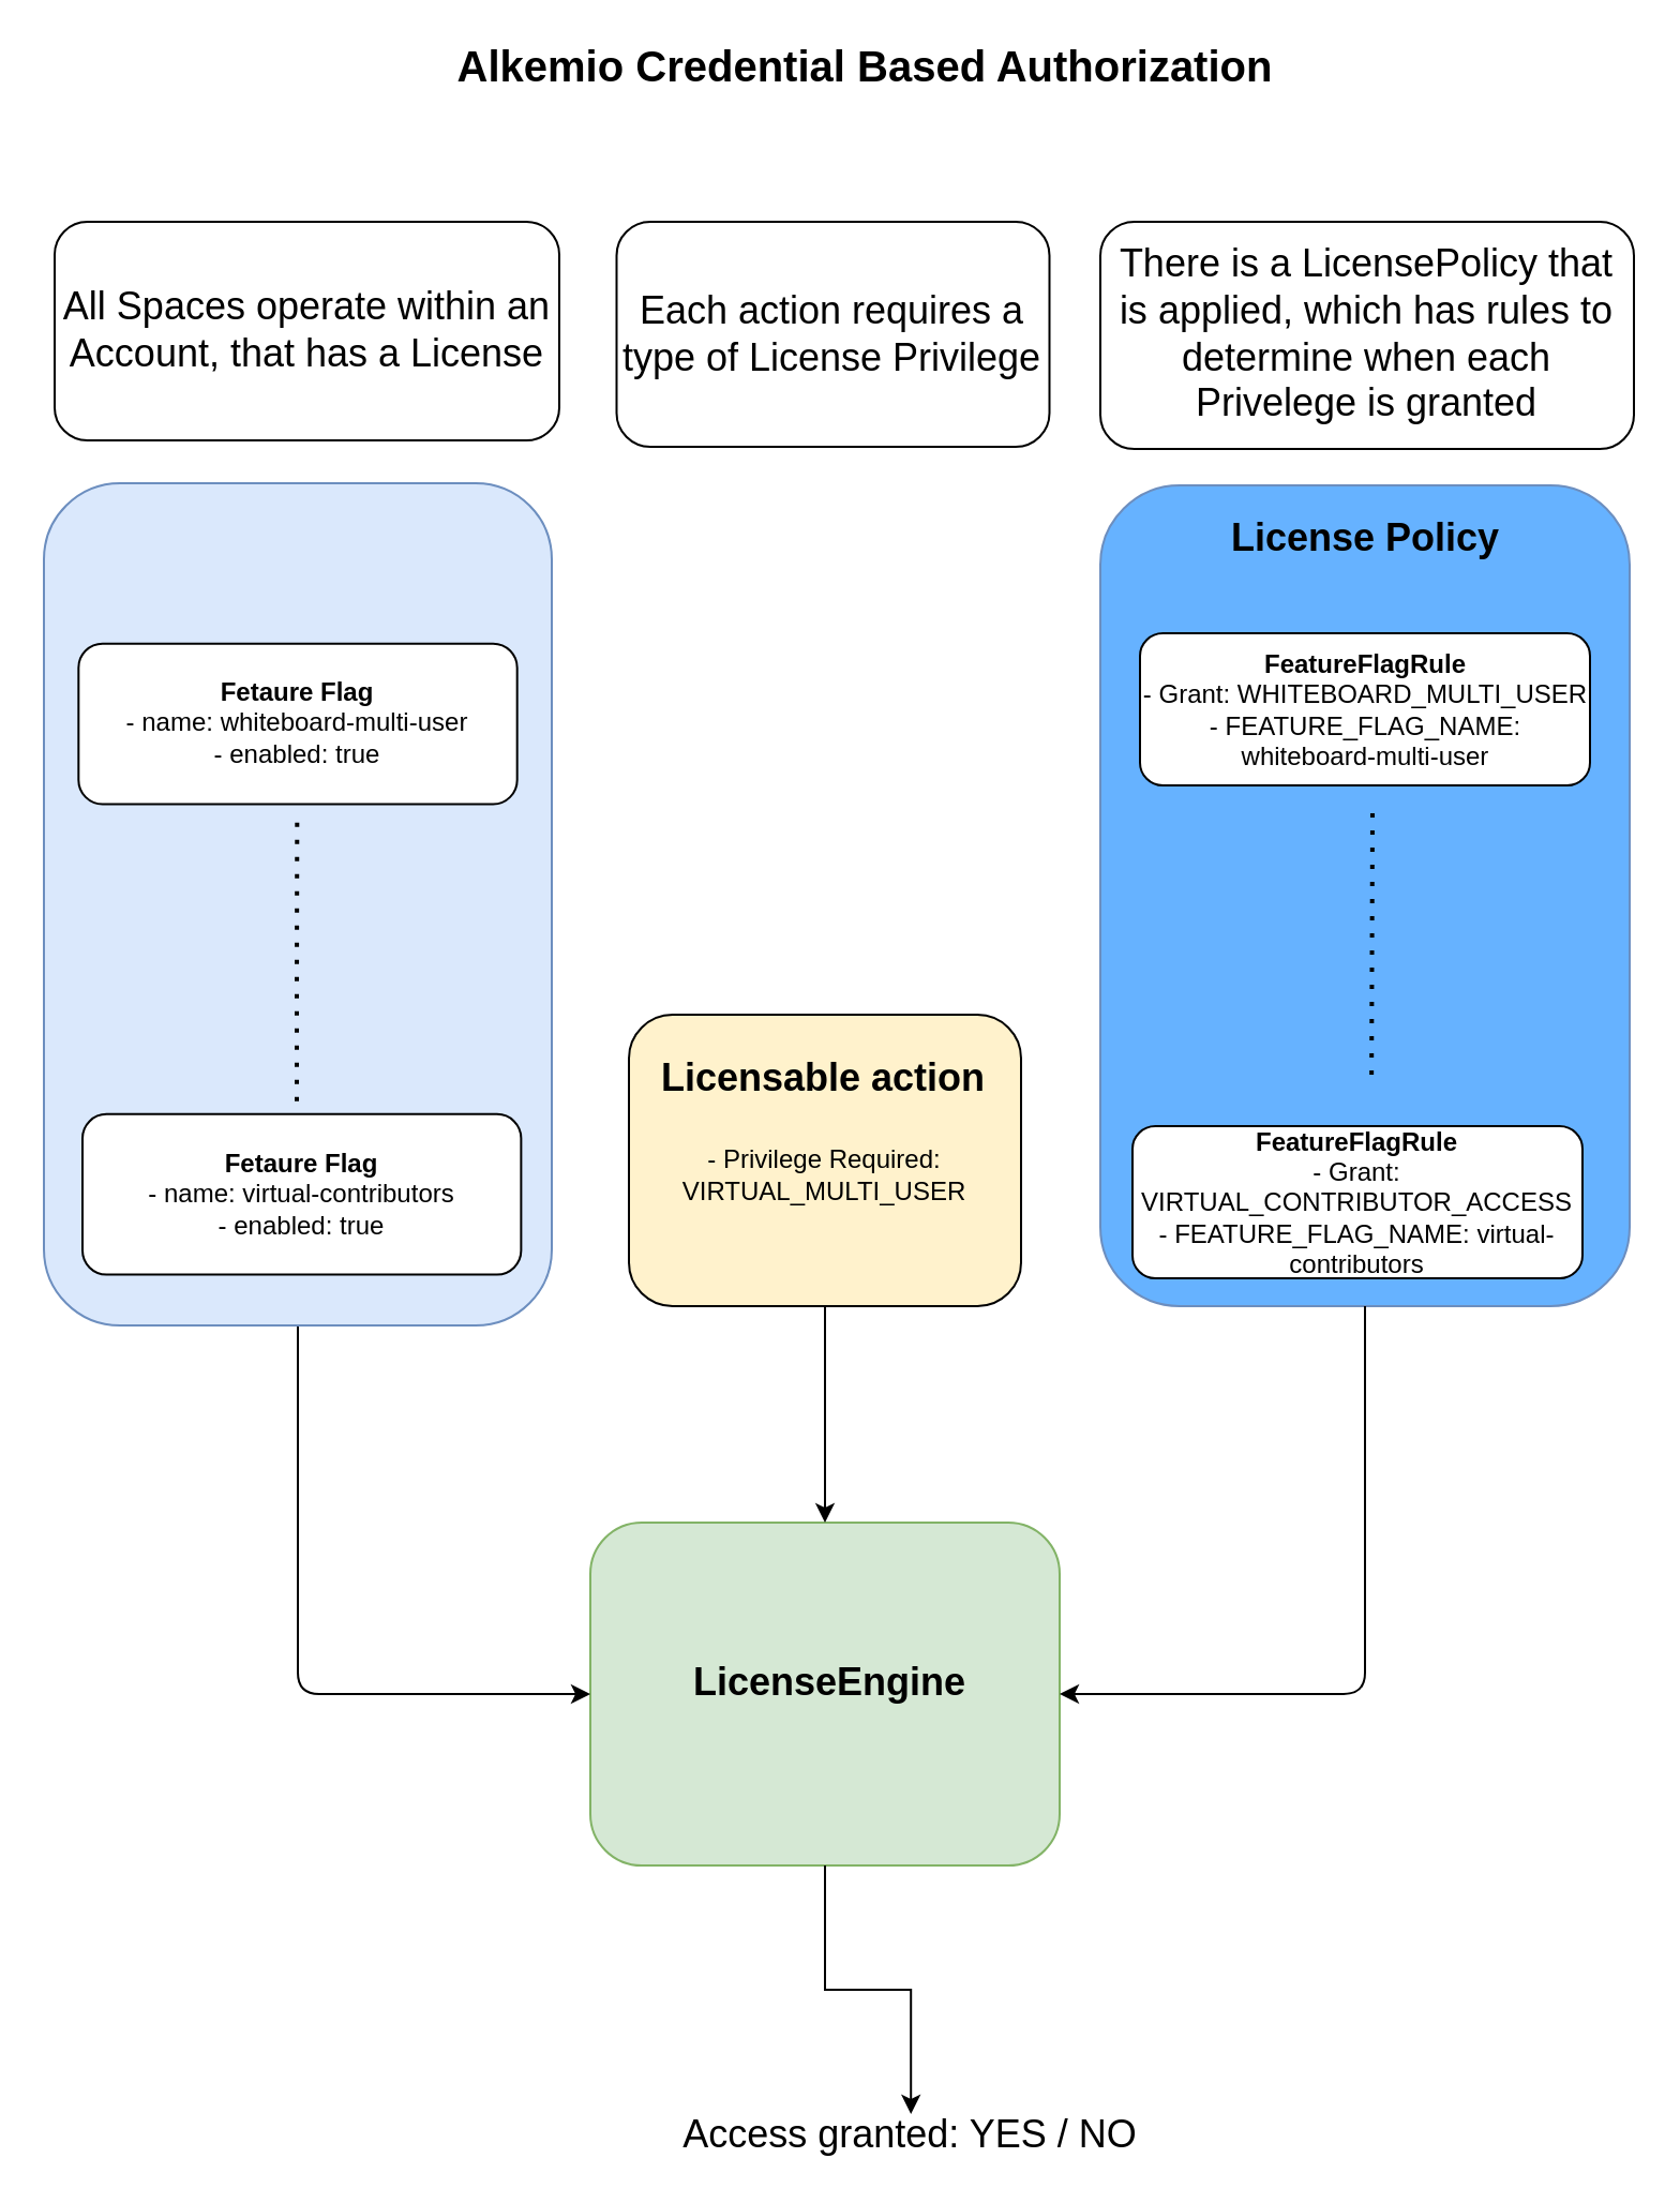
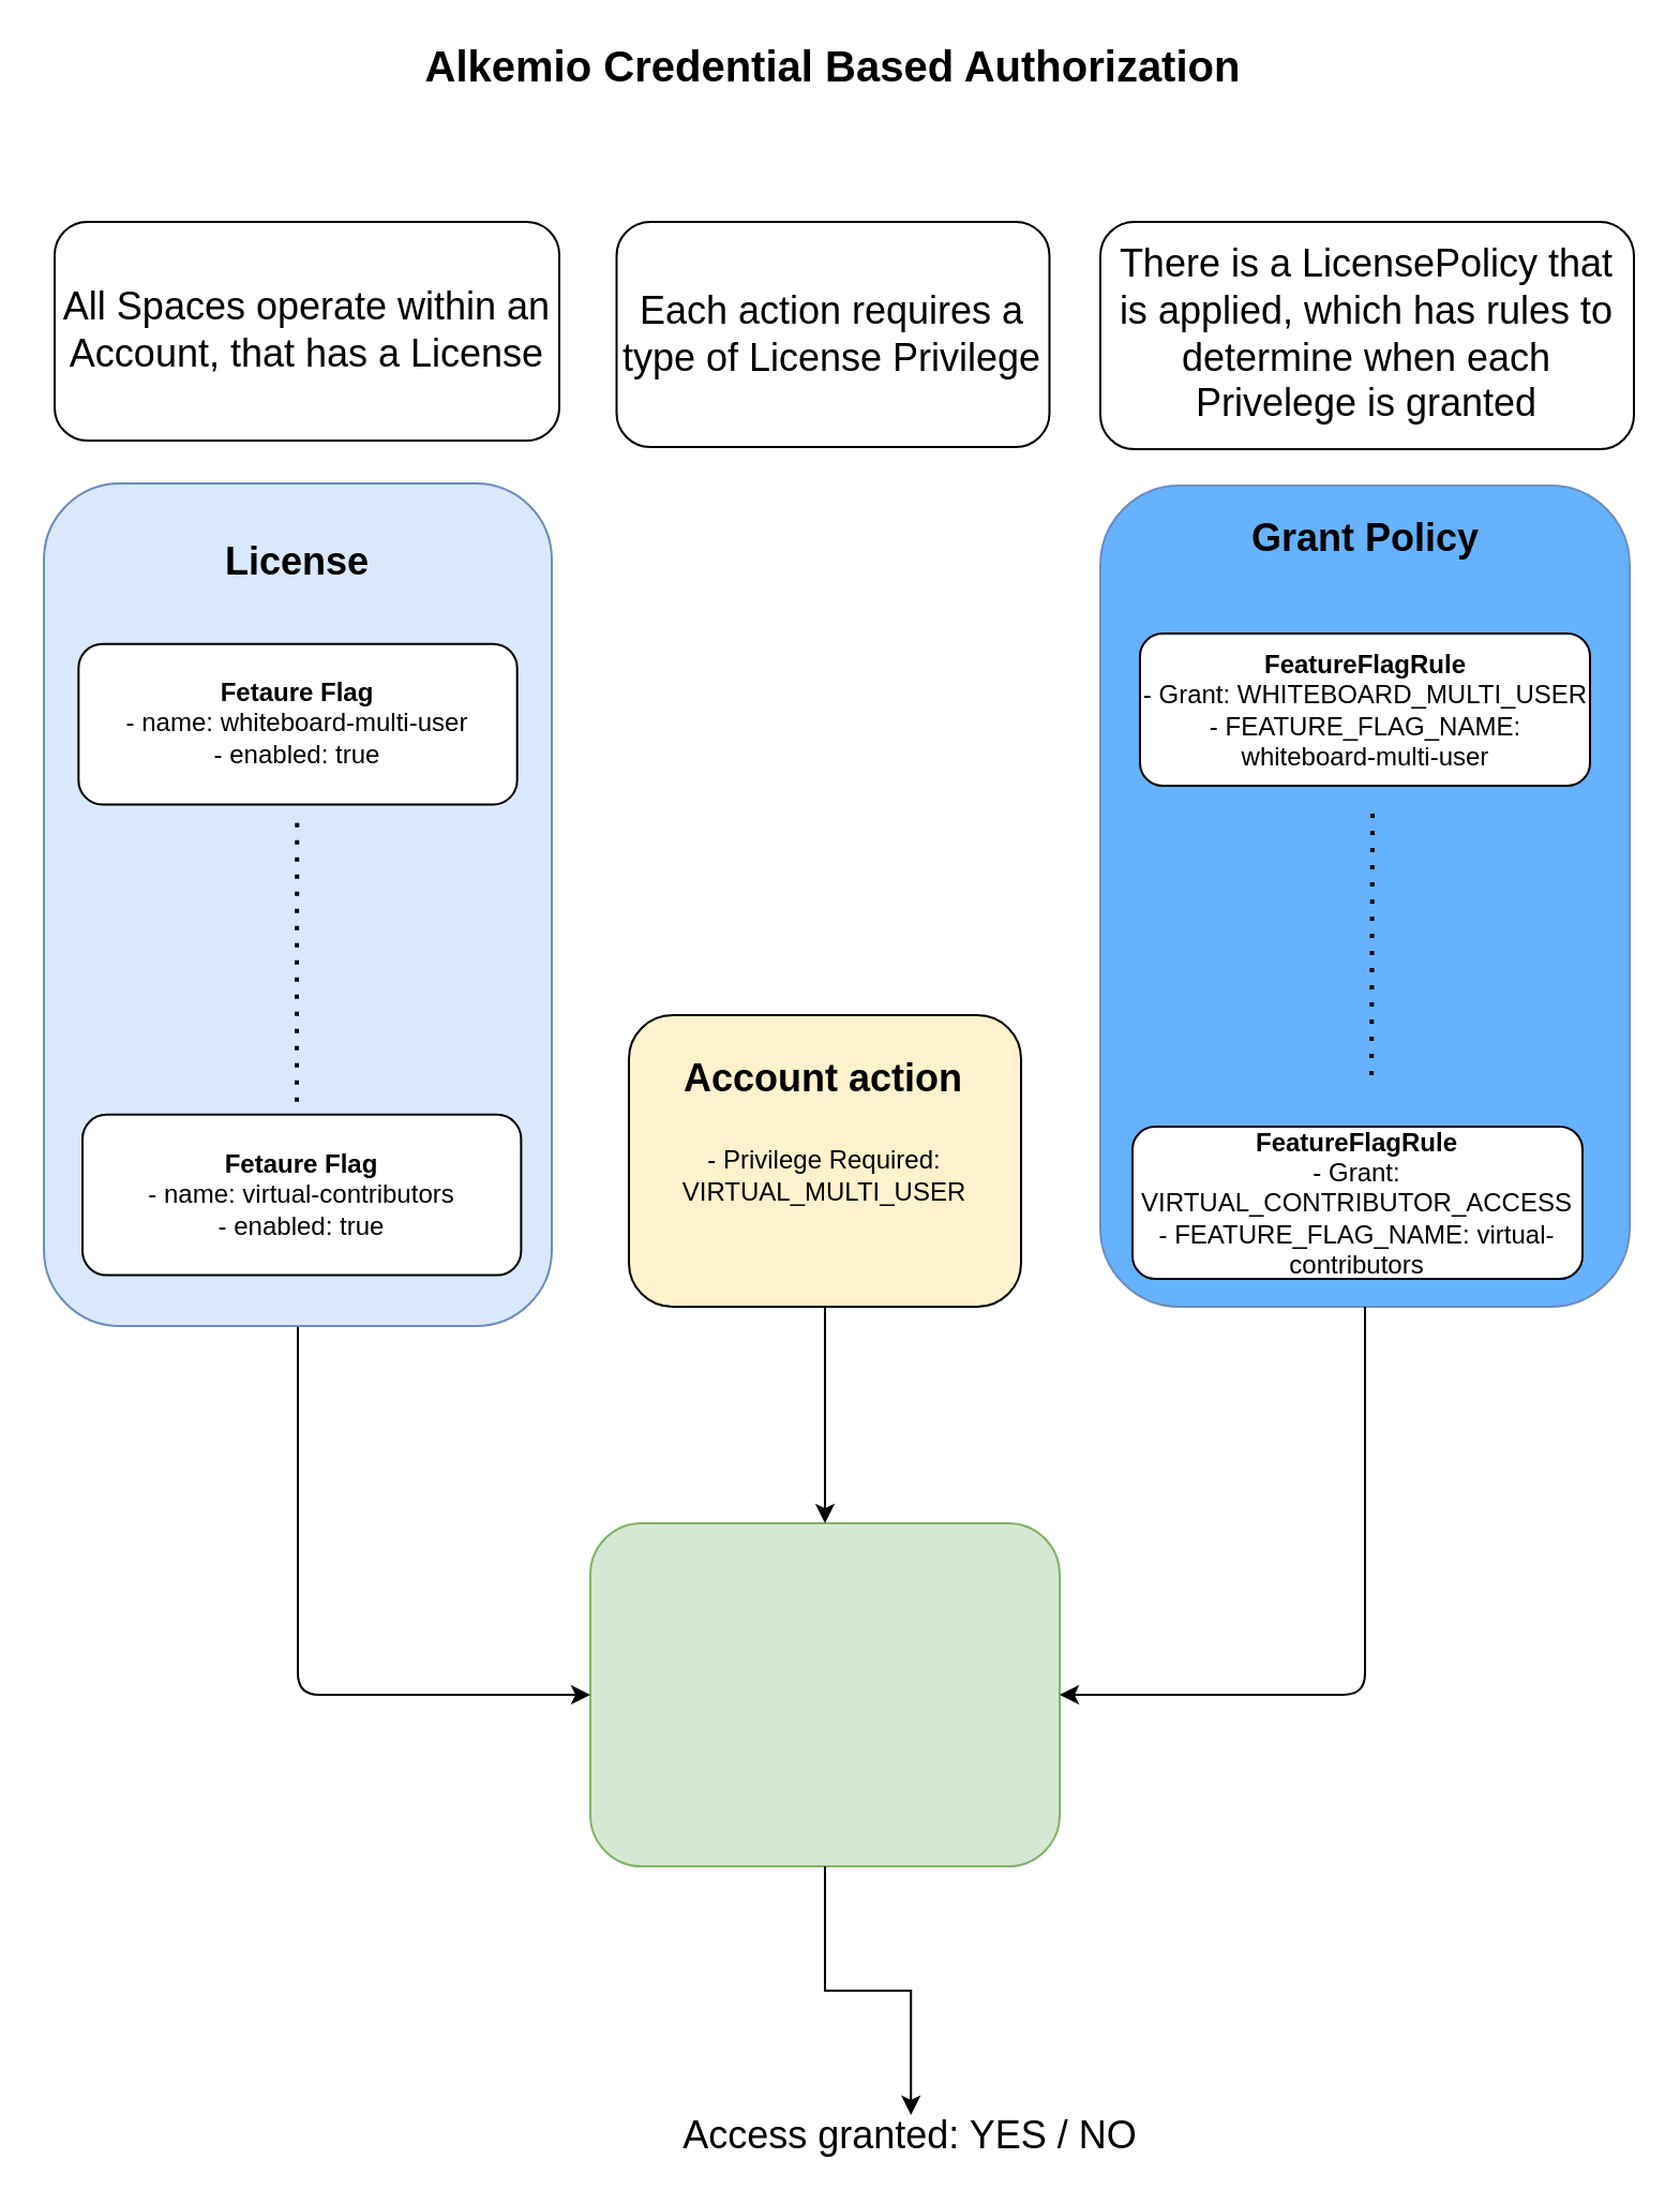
  <mxCell id="0" />
  <mxCell id="1" parent="0" />
- <mxCell id="2" value="Alkemio Credential Based Authorization" style="text;html=1;strokeColor=none;fillColor=none;align=center;verticalAlign=middle;whiteSpace=wrap;rounded=0;fontSize=20;fontStyle=1" parent="1" vertex="1"><mxGeometry x="196" y="20" width="414.5" height="20" as="geometry" /></mxCell>
+ <mxCell id="2" value="Alkemio Credential Based Authorization" style="text;html=1;strokeColor=none;fillColor=none;align=center;verticalAlign=middle;whiteSpace=wrap;rounded=0;fontSize=20;fontStyle=1" parent="1" vertex="1"><mxGeometry x="181" y="20" width="414.5" height="20" as="geometry" /></mxCell>
  <mxCell id="3" value="" style="group" parent="1" vertex="1" connectable="0"><mxGeometry x="513" y="226" width="247" height="383" as="geometry" /></mxCell>
  <mxCell id="4" value="" style="rounded=1;whiteSpace=wrap;html=1;strokeColor=#6c8ebf;fillColor=#66B2FF;" parent="3" vertex="1"><mxGeometry width="247" height="383" as="geometry" /></mxCell>
  <mxCell id="5" value="&lt;b&gt;FeatureFlagRule&lt;/b&gt;&lt;br&gt;- Grant: WHITEBOARD_MULTI_USER&lt;br&gt;- FEATURE_FLAG_NAME: whiteboard-multi-user" style="rounded=1;whiteSpace=wrap;html=1;" parent="3" vertex="1"><mxGeometry x="18.5" y="69" width="210" height="71" as="geometry" /></mxCell>
- <mxCell id="6" value="&lt;font style=&quot;font-size: 18px&quot;&gt;&lt;b&gt;License Policy&lt;br&gt;&lt;/b&gt;&lt;/font&gt;" style="text;html=1;strokeColor=none;fillColor=none;align=center;verticalAlign=middle;whiteSpace=wrap;rounded=0;" parent="3" vertex="1"><mxGeometry x="23.5" y="15" width="200" height="20" as="geometry" /></mxCell>
+ <mxCell id="6" value="&lt;font style=&quot;font-size: 18px&quot;&gt;&lt;b&gt;Grant Policy&lt;br&gt;&lt;/b&gt;&lt;/font&gt;" style="text;html=1;strokeColor=none;fillColor=none;align=center;verticalAlign=middle;whiteSpace=wrap;rounded=0;" parent="3" vertex="1"><mxGeometry x="23.5" y="15" width="200" height="20" as="geometry" /></mxCell>
  <mxCell id="7" value="&lt;b&gt;FeatureFlagRule&lt;/b&gt;&lt;br&gt;- Grant: VIRTUAL_CONTRIBUTOR_ACCESS&lt;br&gt;- FEATURE_FLAG_NAME: virtual-contributors" style="rounded=1;whiteSpace=wrap;html=1;" parent="3" vertex="1"><mxGeometry x="15" y="299" width="210" height="71" as="geometry" /></mxCell>
  <mxCell id="8" value="" style="endArrow=none;dashed=1;html=1;dashPattern=1 3;strokeWidth=2;fontSize=11;" parent="3" edge="1"><mxGeometry width="50" height="50" relative="1" as="geometry"><mxPoint x="127" y="153" as="sourcePoint" /><mxPoint x="126.55" y="281" as="targetPoint" /></mxGeometry></mxCell>
  <mxCell id="9" value="" style="group" parent="1" vertex="1" connectable="0"><mxGeometry x="275" y="710" width="219" height="160" as="geometry" /></mxCell>
  <mxCell id="10" value="" style="rounded=1;whiteSpace=wrap;html=1;fillColor=#d5e8d4;strokeColor=#82b366;" parent="9" vertex="1"><mxGeometry width="219" height="160" as="geometry" /></mxCell>
- <mxCell id="11" value="&lt;b&gt;&lt;font style=&quot;font-size: 18px&quot;&gt;LicenseEngine&lt;/font&gt;&lt;/b&gt;" style="text;html=1;strokeColor=none;fillColor=none;align=center;verticalAlign=middle;whiteSpace=wrap;rounded=0;" parent="9" vertex="1"><mxGeometry x="47.004" y="57" width="130.031" height="35" as="geometry" /></mxCell>
  <mxCell id="12" value="" style="endArrow=classic;html=1;fontSize=8;entryX=0;entryY=0.5;entryDx=0;entryDy=0;edgeStyle=orthogonalEdgeStyle;exitX=0.5;exitY=1;exitDx=0;exitDy=0;" parent="1" source="14" target="10" edge="1"><mxGeometry width="50" height="50" relative="1" as="geometry"><mxPoint x="315" y="460" as="sourcePoint" /><mxPoint x="316" y="270" as="targetPoint" /></mxGeometry></mxCell>
  <mxCell id="13" value="" style="group" parent="1" vertex="1" connectable="0"><mxGeometry x="20" y="225" width="237" height="393" as="geometry" /></mxCell>
  <mxCell id="14" value="" style="rounded=1;whiteSpace=wrap;html=1;fillColor=#dae8fc;strokeColor=#6c8ebf;" parent="13" vertex="1"><mxGeometry width="237.0" height="393" as="geometry" /></mxCell>
  <mxCell id="15" value="&lt;b&gt;Fetaure Flag&lt;/b&gt;&lt;br&gt;- name: whiteboard-multi-user&lt;br&gt;- enabled: true" style="rounded=1;whiteSpace=wrap;html=1;" parent="13" vertex="1"><mxGeometry x="16.159" y="74.857" width="204.682" height="74.857" as="geometry" /></mxCell>
+ <mxCell id="16" value="&lt;b&gt;&lt;font style=&quot;font-size: 18px&quot;&gt;License&lt;/font&gt;&lt;/b&gt;" style="text;html=1;strokeColor=none;fillColor=none;align=center;verticalAlign=middle;whiteSpace=wrap;rounded=0;" parent="13" vertex="1"><mxGeometry x="10.773" y="18.714" width="215.455" height="37.429" as="geometry" /></mxCell>
  <mxCell id="17" value="&lt;b&gt;Fetaure Flag&lt;/b&gt;&lt;br&gt;- name: virtual-contributors&lt;br&gt;- enabled: true" style="rounded=1;whiteSpace=wrap;html=1;" parent="13" vertex="1"><mxGeometry x="17.999" y="294.425" width="204.682" height="74.857" as="geometry" /></mxCell>
  <mxCell id="18" value="" style="endArrow=none;dashed=1;html=1;dashPattern=1 3;strokeWidth=2;" parent="13" edge="1"><mxGeometry width="50" height="50" relative="1" as="geometry"><mxPoint x="118" y="288.42" as="sourcePoint" /><mxPoint x="118.16" y="157.002" as="targetPoint" /><Array as="points"><mxPoint x="118" y="234.42" /></Array></mxGeometry></mxCell>
  <mxCell id="19" value="" style="group" parent="1" vertex="1" connectable="0"><mxGeometry x="293" y="473" width="183" height="136" as="geometry" /></mxCell>
  <mxCell id="20" value="&lt;br&gt;- Privilege Required: VIRTUAL_MULTI_USER" style="rounded=1;whiteSpace=wrap;html=1;fillColor=#FFF2CC;" parent="19" vertex="1"><mxGeometry width="183" height="136" as="geometry" /></mxCell>
- <mxCell id="21" value="&lt;font style=&quot;font-size: 18px&quot;&gt;&lt;b&gt;Licensable action&lt;/b&gt;&lt;/font&gt;" style="text;html=1;strokeColor=none;fillColor=none;align=center;verticalAlign=middle;whiteSpace=wrap;rounded=0;" parent="19" vertex="1"><mxGeometry x="13.238" y="14.233" width="155.745" height="31.628" as="geometry" /></mxCell>
+ <mxCell id="21" value="&lt;font style=&quot;font-size: 18px&quot;&gt;&lt;b&gt;Account action&lt;/b&gt;&lt;/font&gt;" style="text;html=1;strokeColor=none;fillColor=none;align=center;verticalAlign=middle;whiteSpace=wrap;rounded=0;" parent="19" vertex="1"><mxGeometry x="13.238" y="14.233" width="155.745" height="31.628" as="geometry" /></mxCell>
  <mxCell id="22" value="" style="endArrow=classic;html=1;fontSize=8;entryX=1;entryY=0.5;entryDx=0;entryDy=0;edgeStyle=orthogonalEdgeStyle;exitX=0.5;exitY=1;exitDx=0;exitDy=0;" parent="1" source="4" target="10" edge="1"><mxGeometry width="50" height="50" relative="1" as="geometry"><mxPoint x="148.5" y="628" as="sourcePoint" /><mxPoint x="288.75" y="797" as="targetPoint" /></mxGeometry></mxCell>
  <mxCell id="23" style="edgeStyle=orthogonalEdgeStyle;rounded=0;orthogonalLoop=1;jettySize=auto;html=1;exitX=0.5;exitY=1;exitDx=0;exitDy=0;entryX=0.5;entryY=0;entryDx=0;entryDy=0;" parent="1" source="20" target="10" edge="1"><mxGeometry relative="1" as="geometry" /></mxCell>
  <mxCell id="24" style="edgeStyle=orthogonalEdgeStyle;rounded=0;orthogonalLoop=1;jettySize=auto;html=1;" parent="1" source="10" target="25" edge="1"><mxGeometry relative="1" as="geometry"><mxPoint x="384.5" y="985" as="targetPoint" /></mxGeometry></mxCell>
  <mxCell id="25" value="&lt;font style=&quot;font-size: 18px&quot;&gt;Access granted: YES / NO&lt;/font&gt;" style="text;html=1;strokeColor=none;fillColor=none;align=center;verticalAlign=middle;whiteSpace=wrap;rounded=0;" parent="1" vertex="1"><mxGeometry x="287.25" y="986" width="274.5" height="20" as="geometry" /></mxCell>
  <mxCell id="26" value="&lt;font style=&quot;font-size: 18px&quot;&gt;There is a LicensePolicy that is applied, which has rules to determine when each Privelege is granted&lt;/font&gt;" style="text;html=1;fillColor=none;align=center;verticalAlign=middle;whiteSpace=wrap;rounded=1;strokeColor=#000000;" parent="1" vertex="1"><mxGeometry x="513" y="103" width="249" height="106" as="geometry" /></mxCell>
  <mxCell id="27" value="&lt;font style=&quot;font-size: 18px&quot;&gt;All Spaces operate within an Account, that has a License&lt;/font&gt;" style="text;html=1;fillColor=none;align=center;verticalAlign=middle;whiteSpace=wrap;rounded=1;strokeColor=#000000;" parent="1" vertex="1"><mxGeometry x="25" y="103" width="235.5" height="102" as="geometry" /></mxCell>
  <mxCell id="28" value="&lt;font style=&quot;font-size: 18px&quot;&gt;Each action requires a type of License Privilege&lt;/font&gt;" style="text;html=1;fillColor=none;align=center;verticalAlign=middle;whiteSpace=wrap;rounded=1;strokeColor=#000000;" parent="1" vertex="1"><mxGeometry x="287.25" y="103" width="202" height="105" as="geometry" /></mxCell>
